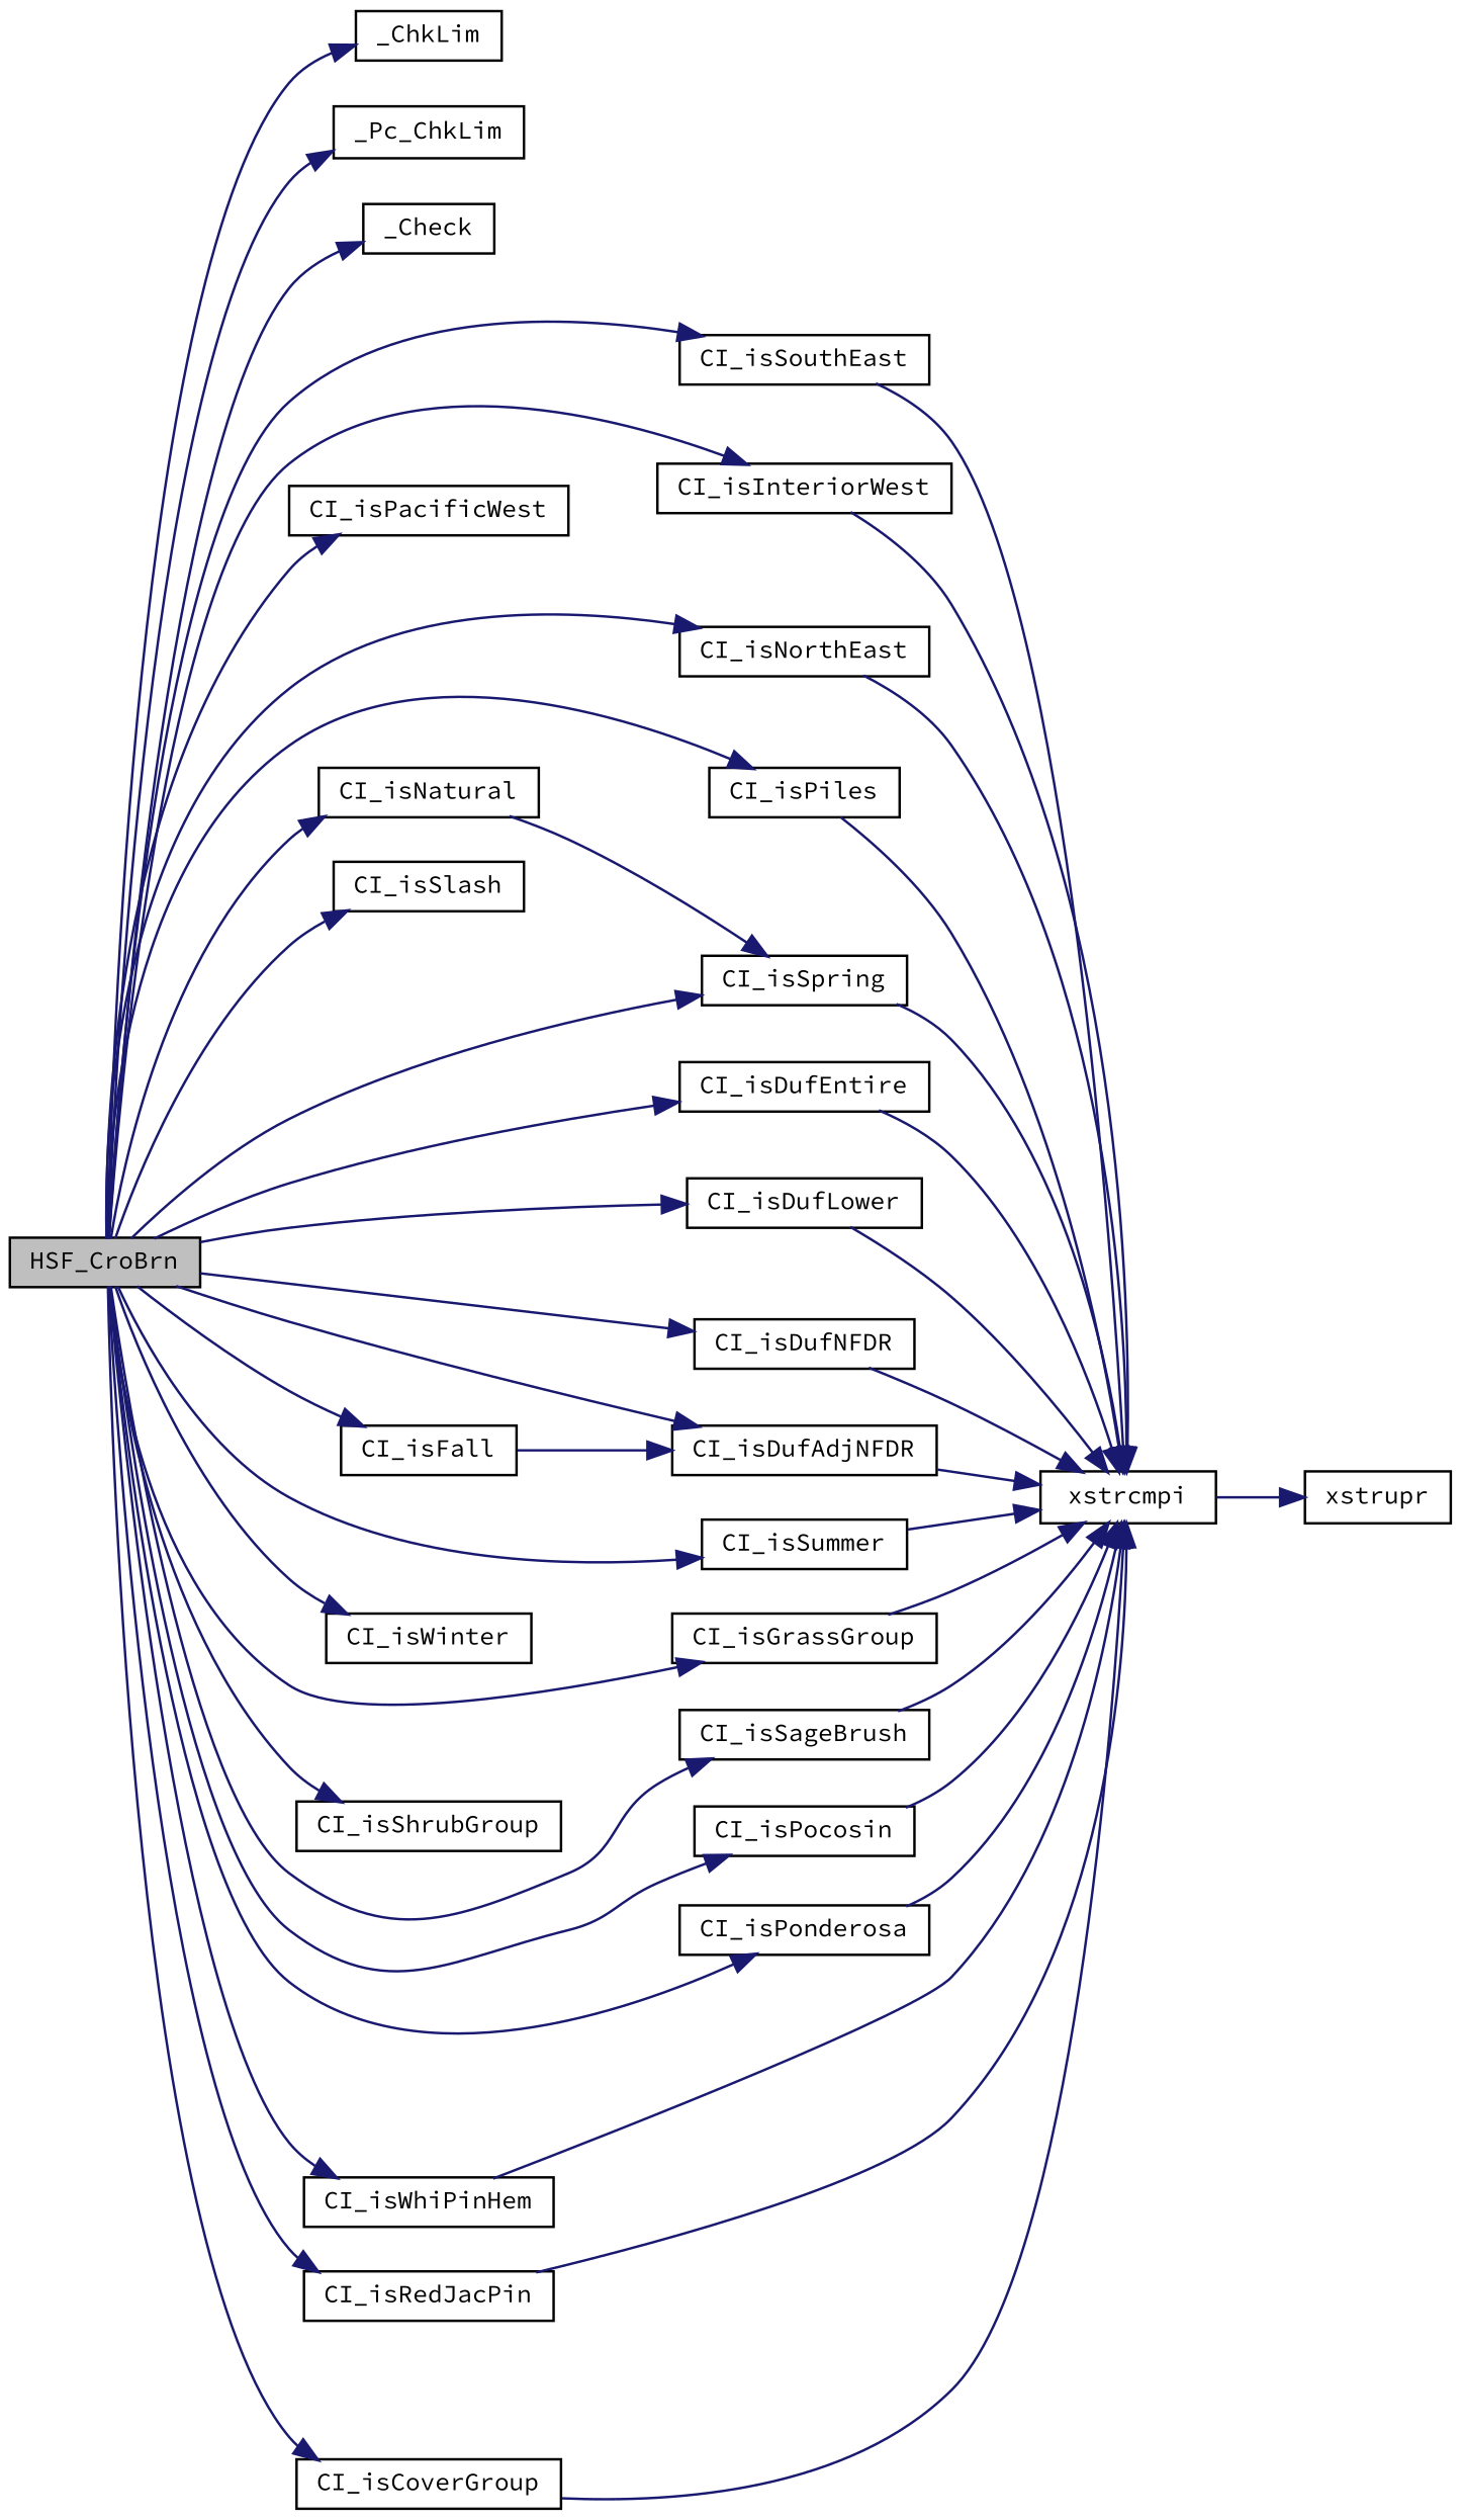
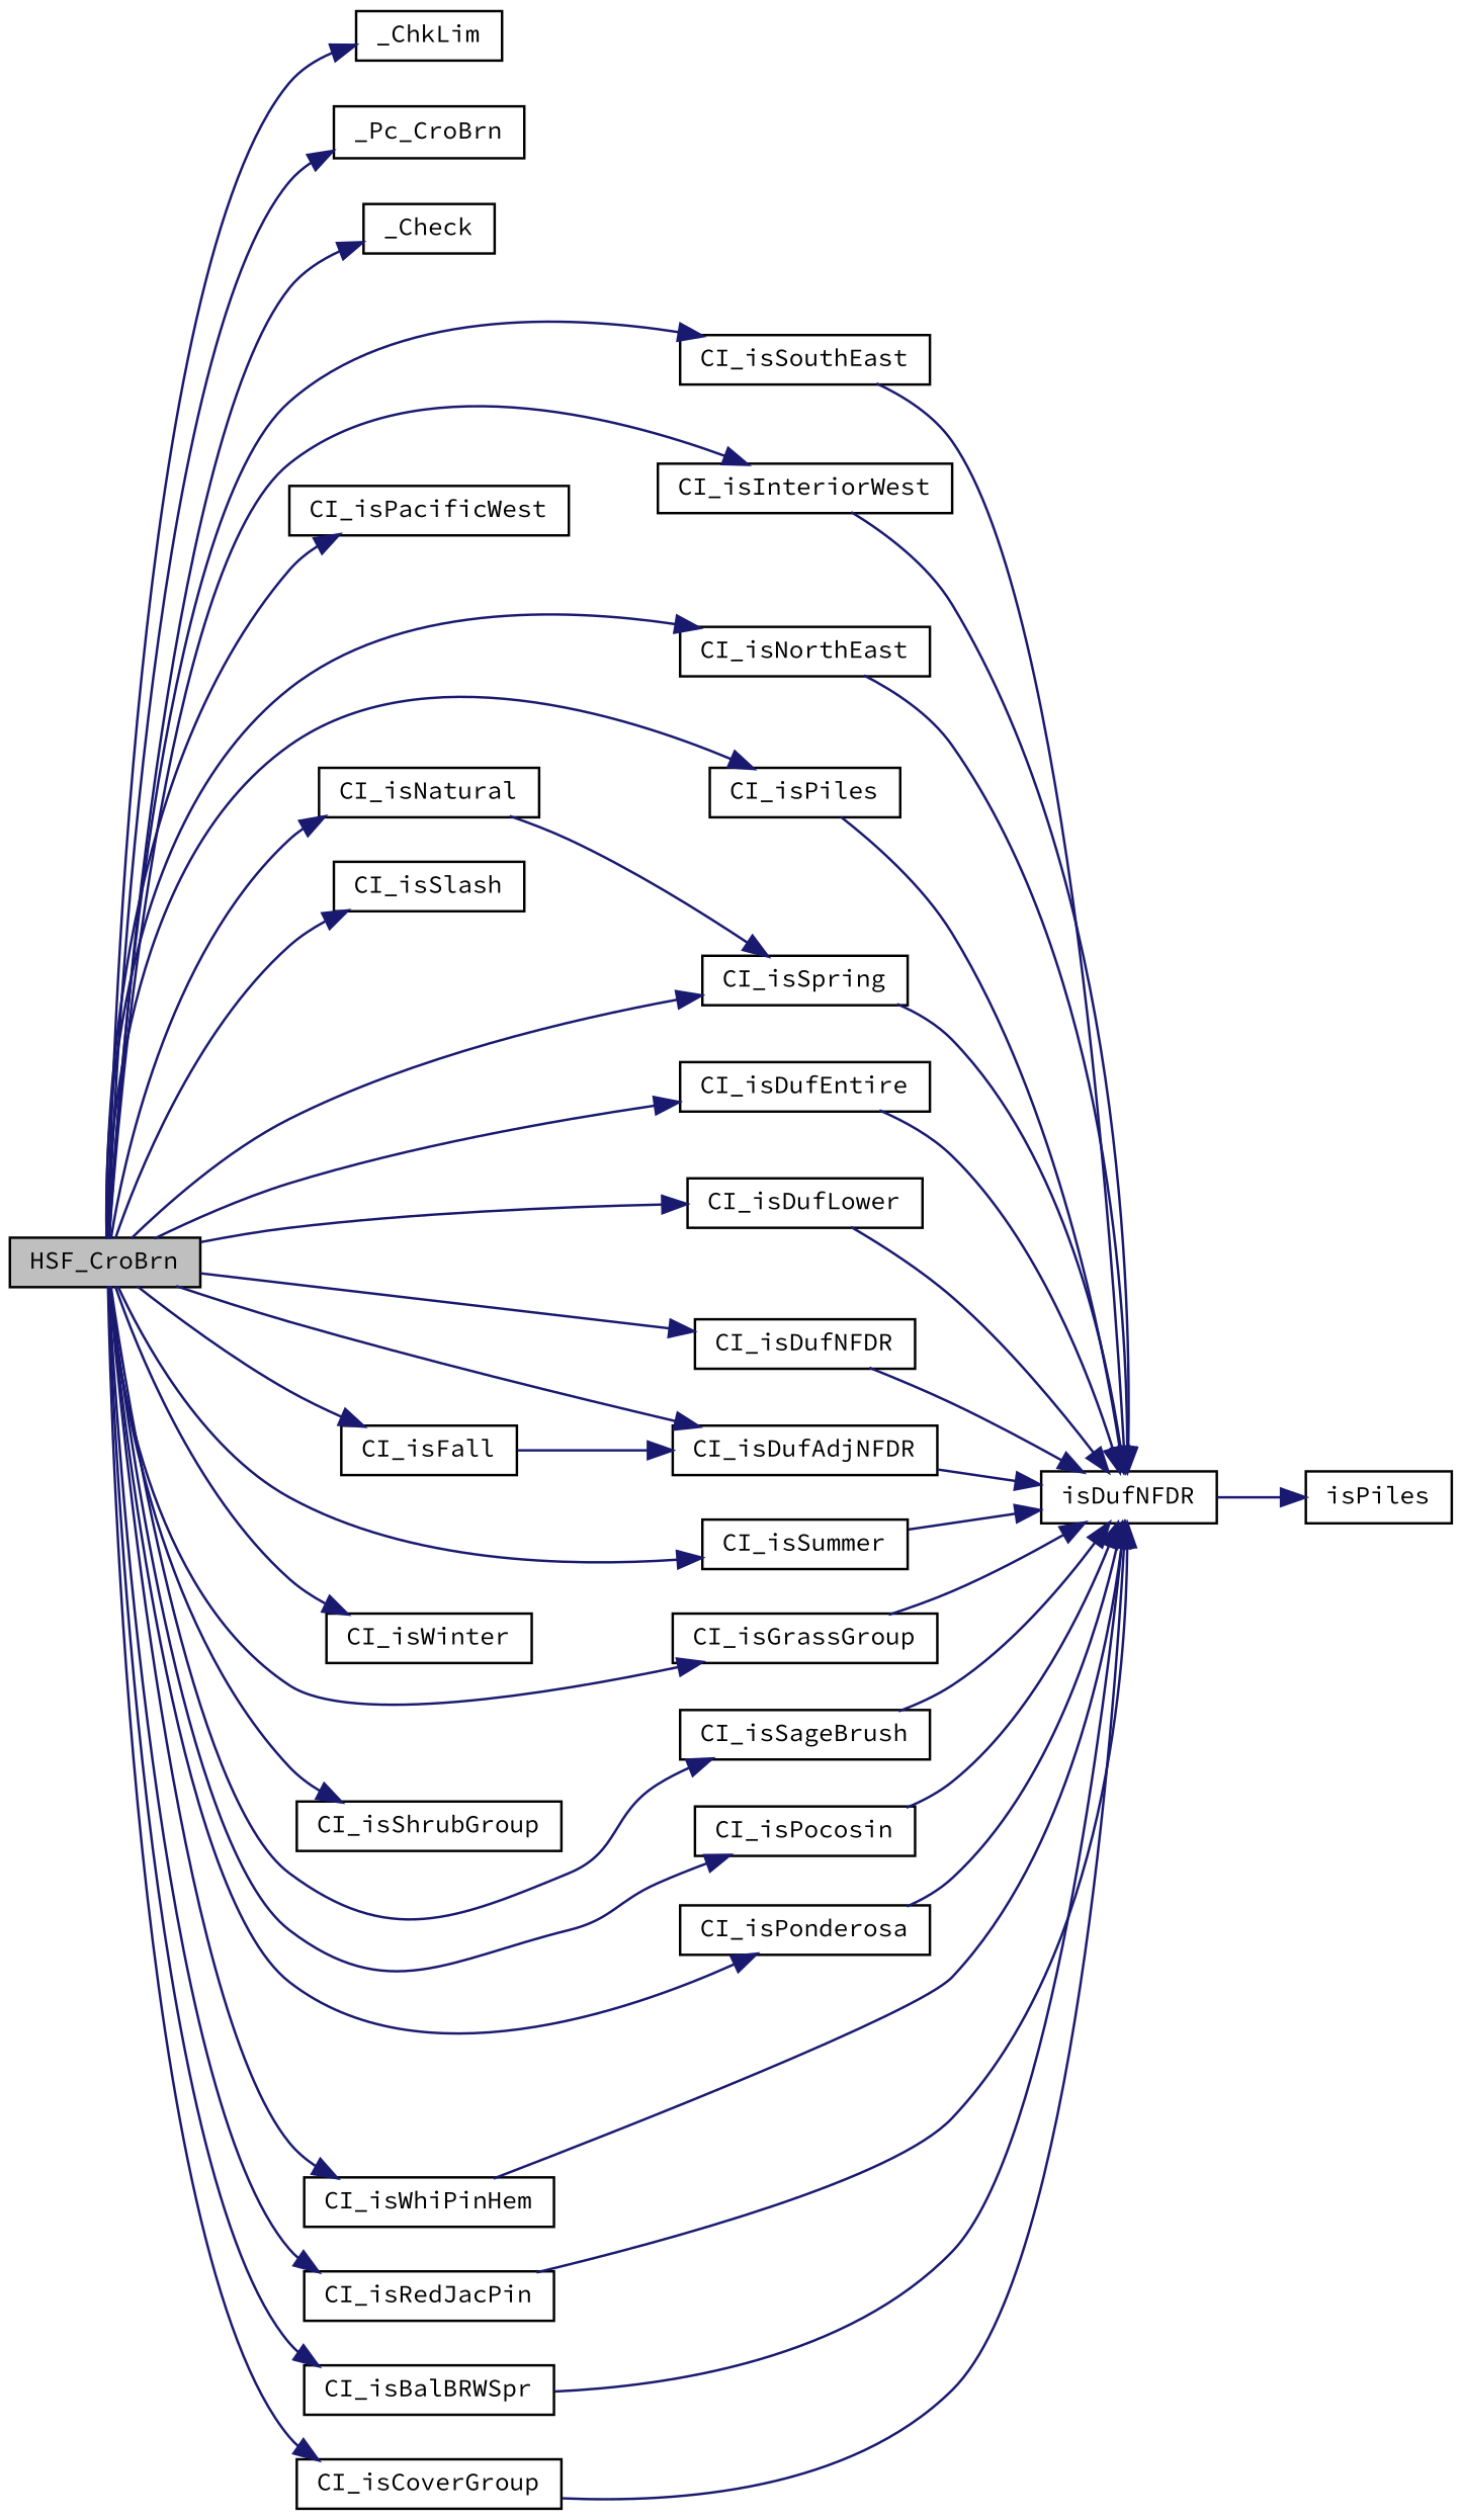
  digraph {
    fontname="Source Code Pro"
    rankdir=LR
    node [color=black fillcolor=white fontname="Source Code Pro" fontsize=10 shape=record style=filled]
    edge [color=midnightblue fontname="Source Code Pro" fontsize=10 labelfontname=Helvetica labelfontsize=10 style=solid]
    n1 [fillcolor=grey75 fontcolor=black height=0.2 label=HSF_CroBrn width=0.4]
    n2 [height=0.2 label=_ChkLim width=0.4]
-   n3 [height=0.2 label=_Pc_ChkLim width=0.4]
+   n3 [height=0.2 label=_Pc_CroBrn width=0.4]
    n4 [height=0.2 label=_Check width=0.4]
    n5 [height=0.2 label=CI_isSouthEast width=0.4]
    n6 [height=0.2 label=CI_isInteriorWest width=0.4]
    n7 [height=0.2 label=CI_isPacificWest width=0.4]
    n8 [height=0.2 label=CI_isNorthEast width=0.4]
    n9 [height=0.2 label=CI_isPiles width=0.4]
    n10 [height=0.2 label=CI_isNatural width=0.4]
    n11 [height=0.2 label=CI_isSlash width=0.4]
    n12 [height=0.2 label=CI_isDufEntire width=0.4]
    n13 [height=0.2 label=CI_isDufLower width=0.4]
    n14 [height=0.2 label=CI_isDufNFDR width=0.4]
    n15 [height=0.2 label=CI_isDufAdjNFDR width=0.4]
    n16 [height=0.2 label=CI_isSpring width=0.4]
    n17 [height=0.2 label=CI_isFall width=0.4]
    n18 [height=0.2 label=CI_isSummer width=0.4]
    n19 [height=0.2 label=CI_isWinter width=0.4]
    n20 [height=0.2 label=CI_isGrassGroup width=0.4]
    n21 [height=0.2 label=CI_isShrubGroup width=0.4]
    n22 [height=0.2 label=CI_isSageBrush width=0.4]
    n23 [height=0.2 label=CI_isPocosin width=0.4]
    n24 [height=0.2 label=CI_isPonderosa width=0.4]
    n25 [height=0.2 label=CI_isWhiPinHem width=0.4]
    n26 [height=0.2 label=CI_isRedJacPin width=0.4]
+   n27 [height=0.2 label=CI_isBalBRWSpr width=0.4]
    n28 [height=0.2 label=CI_isCoverGroup width=0.4]
-   n29 [height=0.2 label=xstrcmpi width=0.4]
-   n30 [height=0.2 label=xstrupr width=0.4]
+   n29 [height=0.2 label=isDufNFDR width=0.4]
+   n30 [height=0.2 label=isPiles width=0.4]
    n1 -> n2
    n1 -> n3
    n1 -> n4
    n1 -> n5
    n1 -> n6
    n1 -> n7
    n1 -> n8
    n1 -> n9
    n1 -> n10
    n1 -> n11
    n1 -> n12
    n1 -> n13
    n1 -> n14
    n1 -> n15
    n1 -> n16
    n1 -> n17
    n1 -> n18
    n1 -> n19
    n1 -> n20
    n1 -> n21
    n1 -> n22
    n1 -> n23
    n1 -> n24
    n1 -> n25
    n1 -> n26
+   n1 -> n27
    n1 -> n28
    n5 -> n29
    n6 -> n29
    n8 -> n29
    n9 -> n29
    n10 -> n16
    n12 -> n29
    n13 -> n29
    n14 -> n29
    n15 -> n29
    n16 -> n29
    n17 -> n15
    n18 -> n29
    n20 -> n29
    n22 -> n29
    n23 -> n29
    n24 -> n29
    n25 -> n29
    n26 -> n29
+   n27 -> n29
    n28 -> n29
    n29 -> n30
  }
